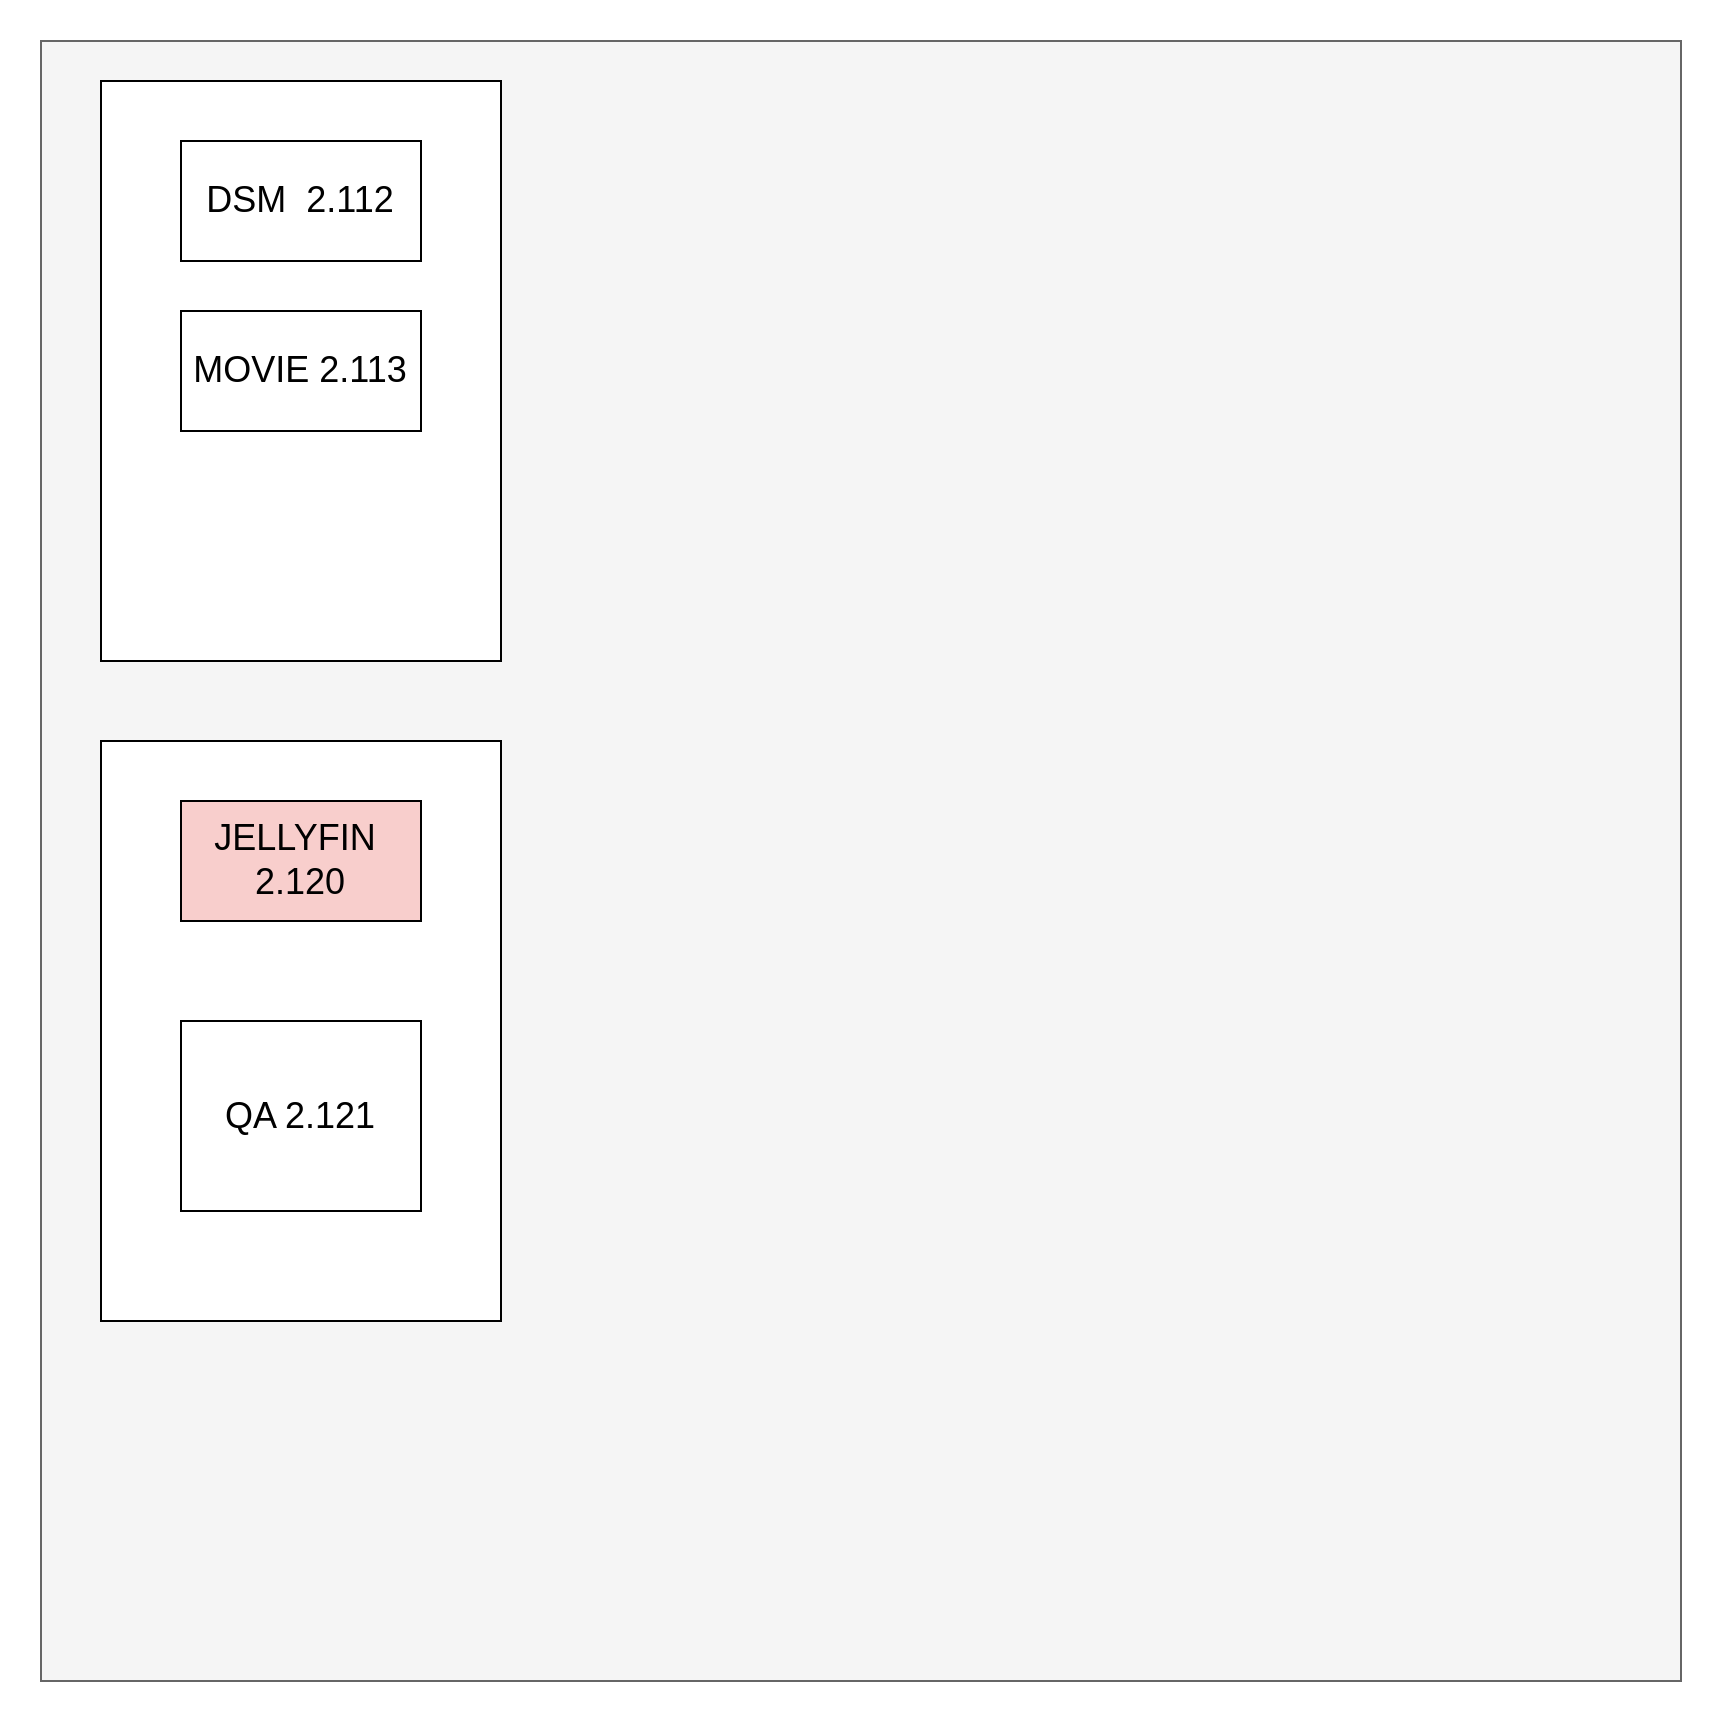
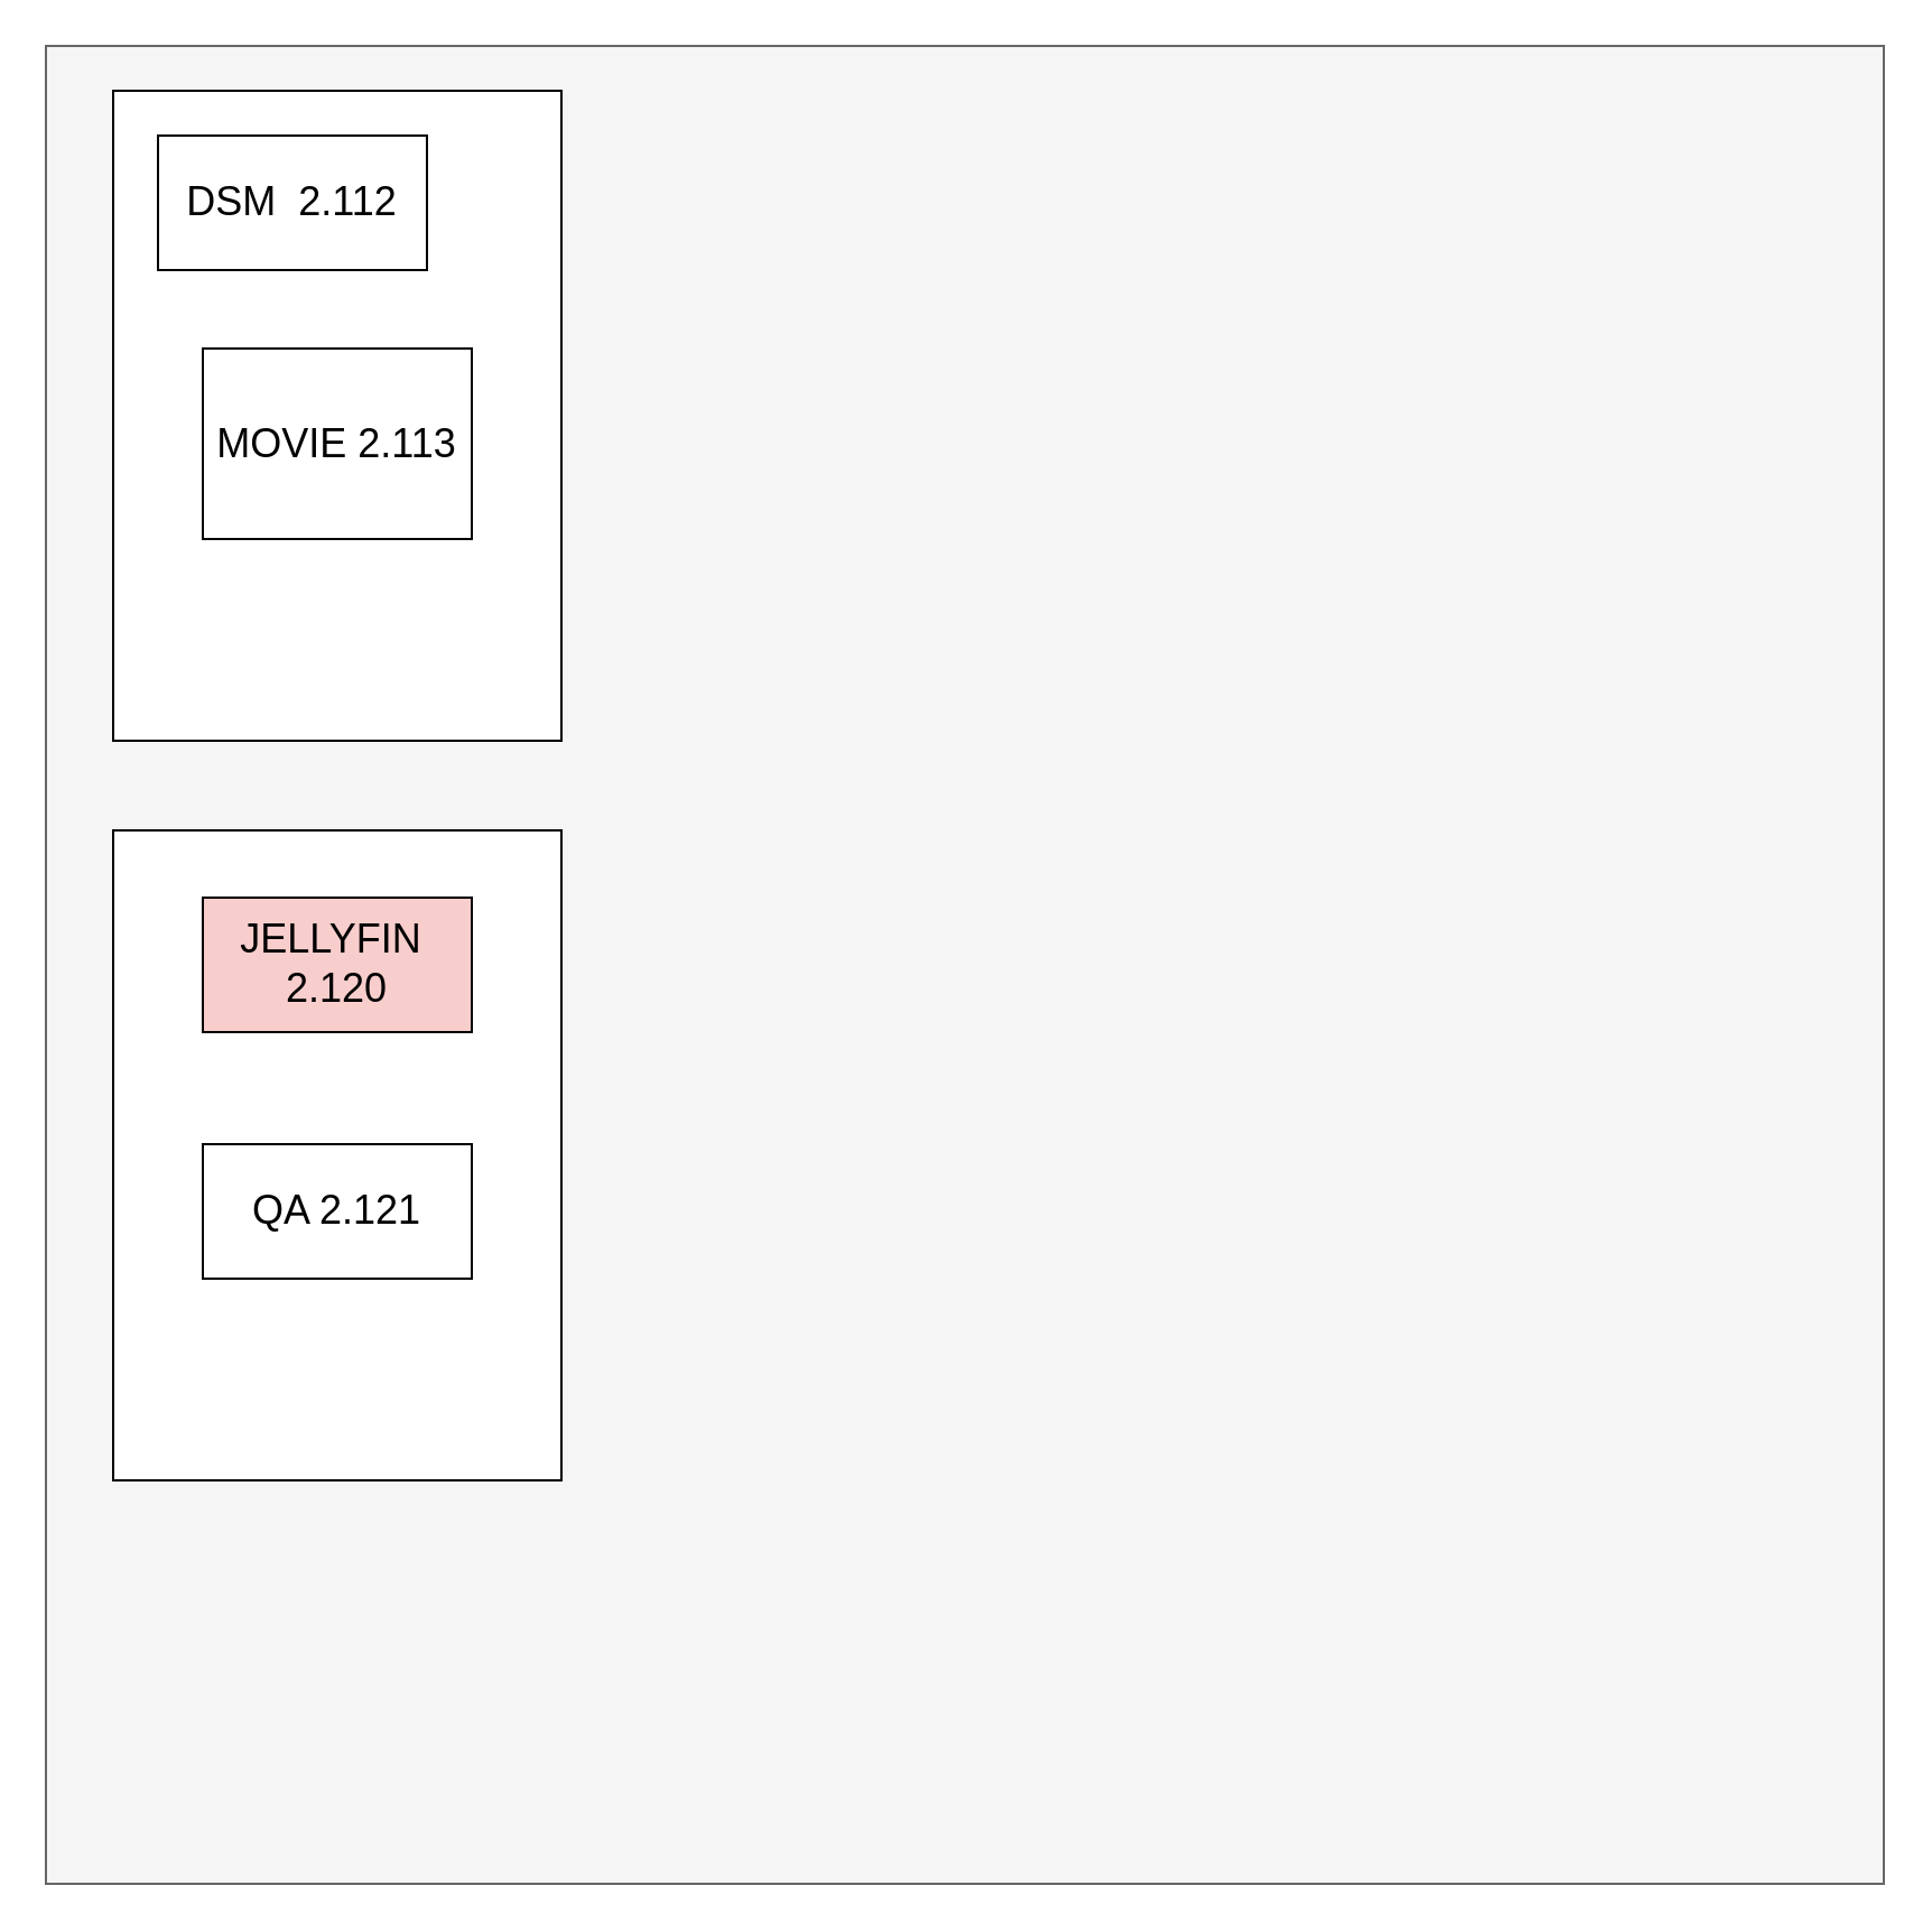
  <mxCell id="0" />
  <mxCell id="1" parent="0" />
  <mxCell id="2" value="" style="whiteSpace=wrap;html=1;aspect=fixed;fillColor=#f5f5f5;fontColor=#333333;strokeColor=#666666;" vertex="1" parent="1"><mxGeometry x="20" y="20" width="820" height="820" as="geometry" /></mxCell>
  <mxCell id="3" value="" style="rounded=0;whiteSpace=wrap;html=1;" vertex="1" parent="1"><mxGeometry x="50" y="40" width="200" height="290" as="geometry" /></mxCell>
- <mxCell id="4" value="DSM&amp;nbsp; 2.112" style="rounded=0;whiteSpace=wrap;html=1;fontSize=18;" vertex="1" parent="1"><mxGeometry x="90" y="70" width="120" height="60" as="geometry" /></mxCell>
- <mxCell id="5" value="MOVIE 2.113" style="rounded=0;whiteSpace=wrap;html=1;fontSize=18;" vertex="1" parent="1"><mxGeometry x="90" y="155" width="120" height="60" as="geometry" /></mxCell>
+ <mxCell id="4" value="DSM&amp;nbsp; 2.112" style="rounded=0;whiteSpace=wrap;html=1;fontSize=18;" vertex="1" parent="1"><mxGeometry x="70" y="60" width="120" height="60" as="geometry" /></mxCell>
+ <mxCell id="5" value="MOVIE 2.113" style="rounded=0;whiteSpace=wrap;html=1;fontSize=18;" vertex="1" parent="1"><mxGeometry x="90" y="155" width="120" height="85" as="geometry" /></mxCell>
  <mxCell id="6" value="" style="rounded=0;whiteSpace=wrap;html=1;" vertex="1" parent="1"><mxGeometry x="50" y="370" width="200" height="290" as="geometry" /></mxCell>
  <mxCell id="7" value="JELLYFIN&amp;nbsp; 2.120" style="rounded=0;whiteSpace=wrap;html=1;fontSize=18;fillColor=#f8cecc;" vertex="1" parent="1"><mxGeometry x="90" y="400" width="120" height="60" as="geometry" /></mxCell>
- <mxCell id="8" value="QA 2.121" style="rounded=0;whiteSpace=wrap;html=1;fontSize=18;" vertex="1" parent="1"><mxGeometry x="90" y="510" width="120" height="95" as="geometry" /></mxCell>
+ <mxCell id="8" value="QA 2.121" style="rounded=0;whiteSpace=wrap;html=1;fontSize=18;" vertex="1" parent="1"><mxGeometry x="90" y="510" width="120" height="60" as="geometry" /></mxCell>
